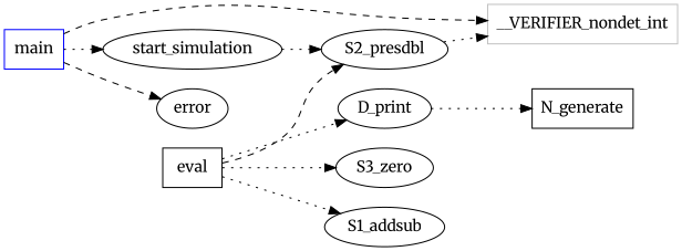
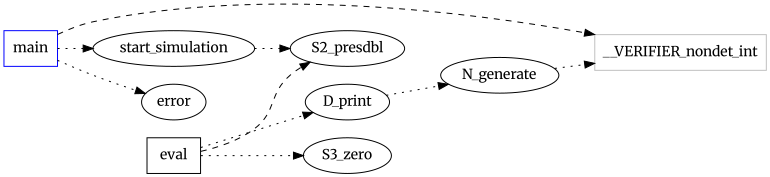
  digraph {
    fontname=Merriweather
    rankdir=LR
    node [fontname=Merriweather]
    edge [fontname=Merriweather style=dotted]
    main [color=blue shape=box]
    n2 [color=grey label=__VERIFIER_nondet_int shape=box]
    n3 [label=start_simulation]
    n4 [label=error]
    n5 [label=S2_presdbl]
    n6 [label=eval shape=box]
    n7 [label=D_print]
    n8 [label=S3_zero]
-   n9 [label=S1_addsub]
-   n10 [label=N_generate shape=box]
+   n10 [label=N_generate]
    main -> n2 [style=dashed]
    main -> n3
-   main -> n4 [style=dashed]
+   main -> n4
    n3 -> n5
    n6 -> n5 [style=dashed]
    n6 -> n7
    n6 -> n8
-   n6 -> n9
    n7 -> n10
-   n5 -> n2
+   n10 -> n2
  }
